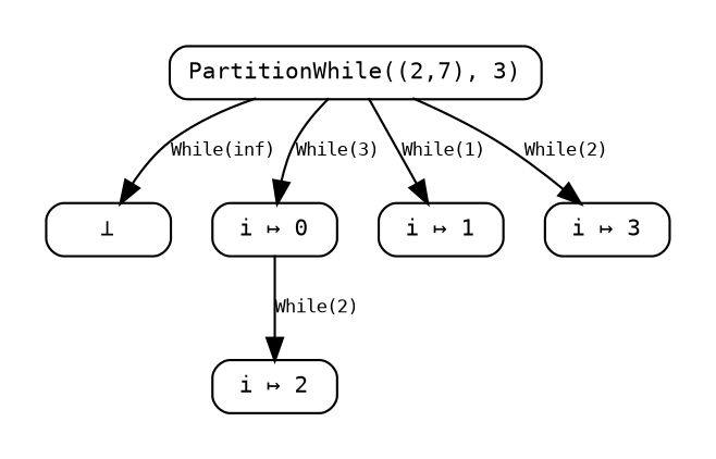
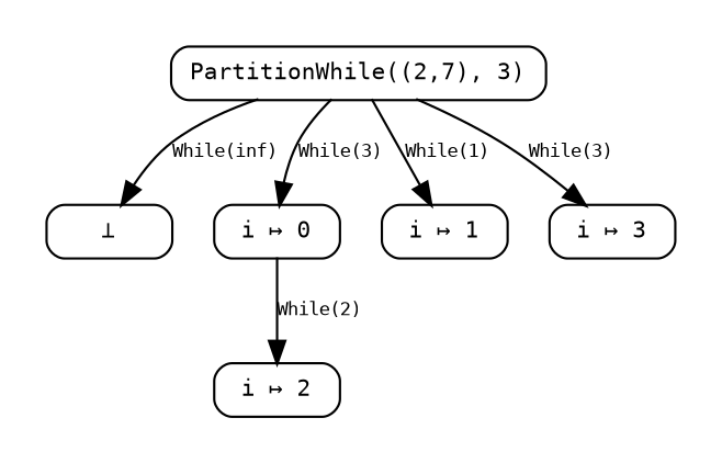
  digraph {
    color=white
    fontname="DejaVu Sans Mono"
    fontsize=8.0
    node [fontname="DejaVu Sans Mono" fontsize=10.0 shape=record style=rounded]
    edge [fontname="DejaVu Sans Mono" fontsize=8.0]
    n1 [height=0.3 label="PartitionWhile((2,7), 3)"]
    n2 [height=0.3 label="⊥"]
    n3 [height=0.3 label="i ↦ 0"]
    n4 [height=0.3 label="i ↦ 1"]
    n5 [height=0.3 label="i ↦ 2"]
    n6 [height=0.3 label="i ↦ 3"]
    subgraph cluster_1 {
      n1
      n2
      n3
      n4
      n5
      n6
    }
    n1 -> n2 [label="While(inf)"]
    n1 -> n3 [label="While(3)"]
    n1 -> n4 [label="While(1)"]
-   n1 -> n6 [label="While(2)"]
+   n1 -> n6 [label="While(3)"]
    n3 -> n5 [label="While(2)"]
  }
